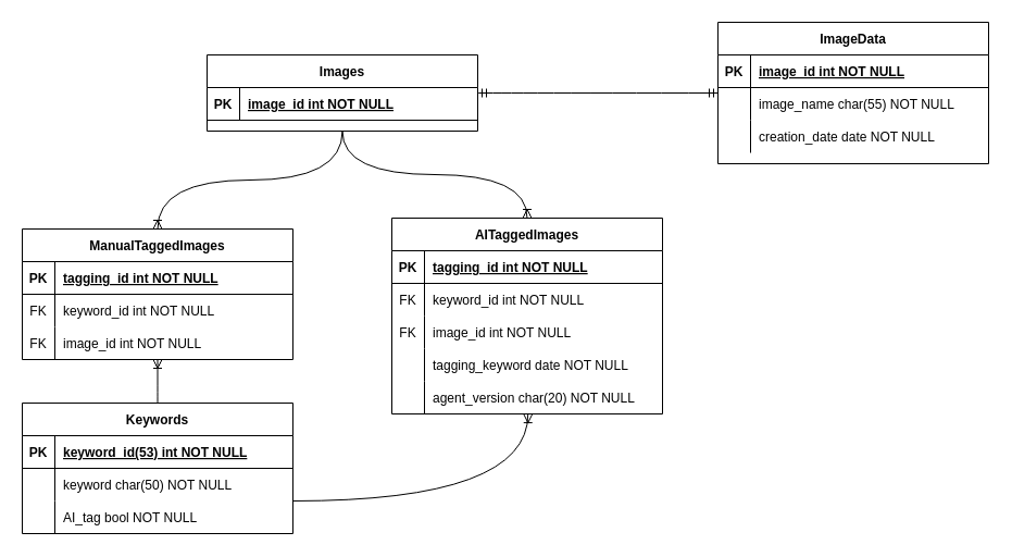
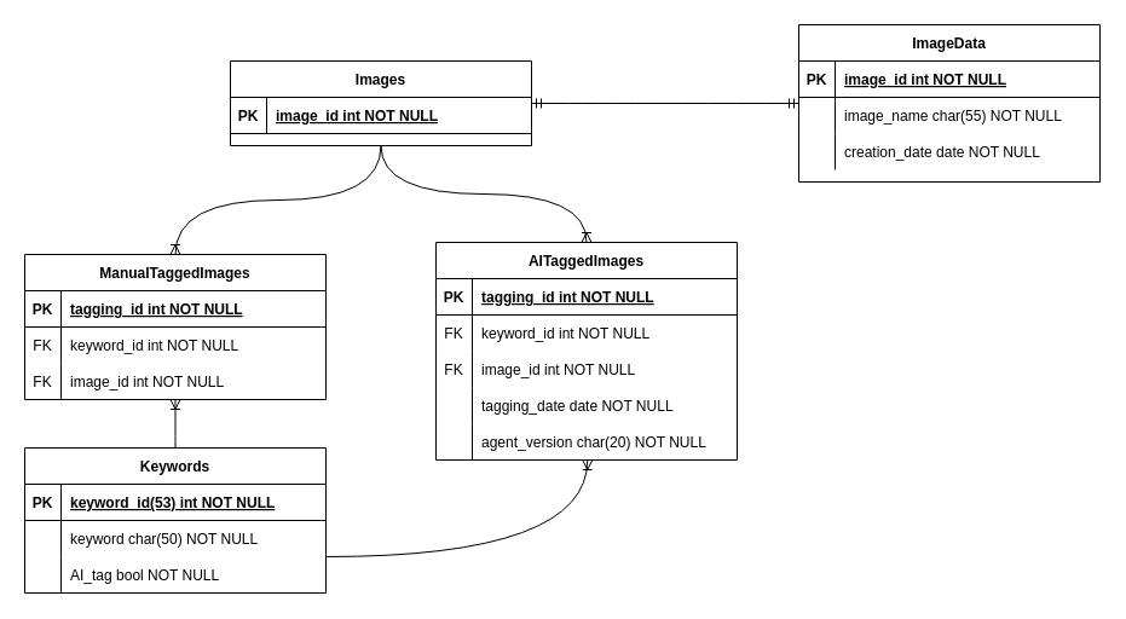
  <mxCell id="0" />
  <mxCell id="1" parent="0" />
  <mxCell id="2" value="Images" style="shape=table;startSize=30;container=1;collapsible=1;childLayout=tableLayout;fixedRows=1;rowLines=0;fontStyle=1;align=center;resizeLast=1;" parent="1" vertex="1"><mxGeometry x="190" y="50" width="249" height="70" as="geometry" /></mxCell>
  <mxCell id="3" value="" style="shape=partialRectangle;collapsible=0;dropTarget=0;pointerEvents=0;fillColor=none;points=[[0,0.5],[1,0.5]];portConstraint=eastwest;top=0;left=0;right=0;bottom=1;" parent="2" vertex="1"><mxGeometry y="30" width="249" height="30" as="geometry" /></mxCell>
  <mxCell id="4" value="PK" style="shape=partialRectangle;overflow=hidden;connectable=0;fillColor=none;top=0;left=0;bottom=0;right=0;fontStyle=1;" parent="3" vertex="1"><mxGeometry width="30" height="30" as="geometry"><mxRectangle width="30" height="30" as="alternateBounds" /></mxGeometry></mxCell>
  <mxCell id="5" value="image_id int NOT NULL " style="shape=partialRectangle;overflow=hidden;connectable=0;fillColor=none;top=0;left=0;bottom=0;right=0;align=left;spacingLeft=6;fontStyle=5;" parent="3" vertex="1"><mxGeometry x="30" width="219" height="30" as="geometry"><mxRectangle width="219" height="30" as="alternateBounds" /></mxGeometry></mxCell>
  <mxCell id="6" value="Keywords" style="shape=table;startSize=30;container=1;collapsible=1;childLayout=tableLayout;fixedRows=1;rowLines=0;fontStyle=1;align=center;resizeLast=1;" parent="1" vertex="1"><mxGeometry x="20" y="370" width="249" height="120" as="geometry" /></mxCell>
  <mxCell id="7" value="" style="shape=partialRectangle;collapsible=0;dropTarget=0;pointerEvents=0;fillColor=none;points=[[0,0.5],[1,0.5]];portConstraint=eastwest;top=0;left=0;right=0;bottom=1;" parent="6" vertex="1"><mxGeometry y="30" width="249" height="30" as="geometry" /></mxCell>
  <mxCell id="8" value="PK" style="shape=partialRectangle;overflow=hidden;connectable=0;fillColor=none;top=0;left=0;bottom=0;right=0;fontStyle=1;" parent="7" vertex="1"><mxGeometry width="30" height="30" as="geometry"><mxRectangle width="30" height="30" as="alternateBounds" /></mxGeometry></mxCell>
  <mxCell id="9" value="keyword  id(53) int NOT NULL" style="shape=partialRectangle;overflow=hidden;connectable=0;fillColor=none;top=0;left=0;bottom=0;right=0;align=left;spacingLeft=6;fontStyle=5;" parent="7" vertex="1"><mxGeometry x="30" width="219" height="30" as="geometry"><mxRectangle width="219" height="30" as="alternateBounds" /></mxGeometry></mxCell>
  <mxCell id="10" value="" style="shape=partialRectangle;collapsible=0;dropTarget=0;pointerEvents=0;fillColor=none;points=[[0,0.5],[1,0.5]];portConstraint=eastwest;top=0;left=0;right=0;bottom=0;" parent="6" vertex="1"><mxGeometry y="60" width="249" height="30" as="geometry" /></mxCell>
  <mxCell id="11" value="" style="shape=partialRectangle;overflow=hidden;connectable=0;fillColor=none;top=0;left=0;bottom=0;right=0;" parent="10" vertex="1"><mxGeometry width="30" height="30" as="geometry"><mxRectangle width="30" height="30" as="alternateBounds" /></mxGeometry></mxCell>
  <mxCell id="12" value="keyword char(50) NOT NULL" style="shape=partialRectangle;overflow=hidden;connectable=0;fillColor=none;top=0;left=0;bottom=0;right=0;align=left;spacingLeft=6;" parent="10" vertex="1"><mxGeometry x="30" width="219" height="30" as="geometry"><mxRectangle width="219" height="30" as="alternateBounds" /></mxGeometry></mxCell>
  <mxCell id="13" value="" style="shape=partialRectangle;collapsible=0;dropTarget=0;pointerEvents=0;fillColor=none;points=[[0,0.5],[1,0.5]];portConstraint=eastwest;top=0;left=0;right=0;bottom=0;" parent="6" vertex="1"><mxGeometry y="90" width="249" height="30" as="geometry" /></mxCell>
  <mxCell id="14" value="" style="shape=partialRectangle;overflow=hidden;connectable=0;fillColor=none;top=0;left=0;bottom=0;right=0;" parent="13" vertex="1"><mxGeometry width="30" height="30" as="geometry"><mxRectangle width="30" height="30" as="alternateBounds" /></mxGeometry></mxCell>
  <mxCell id="15" value="AI_tag bool NOT NULL" style="shape=partialRectangle;overflow=hidden;connectable=0;fillColor=none;top=0;left=0;bottom=0;right=0;align=left;spacingLeft=6;" parent="13" vertex="1"><mxGeometry x="30" width="219" height="30" as="geometry"><mxRectangle width="219" height="30" as="alternateBounds" /></mxGeometry></mxCell>
  <mxCell id="16" value="ManualTaggedImages" style="shape=table;startSize=30;container=1;collapsible=1;childLayout=tableLayout;fixedRows=1;rowLines=0;fontStyle=1;align=center;resizeLast=1;" parent="1" vertex="1"><mxGeometry x="20" y="210" width="249" height="120" as="geometry" /></mxCell>
  <mxCell id="17" value="" style="shape=partialRectangle;collapsible=0;dropTarget=0;pointerEvents=0;fillColor=none;points=[[0,0.5],[1,0.5]];portConstraint=eastwest;top=0;left=0;right=0;bottom=1;" parent="16" vertex="1"><mxGeometry y="30" width="249" height="30" as="geometry" /></mxCell>
  <mxCell id="18" value="PK" style="shape=partialRectangle;overflow=hidden;connectable=0;fillColor=none;top=0;left=0;bottom=0;right=0;fontStyle=1;" parent="17" vertex="1"><mxGeometry width="30" height="30" as="geometry"><mxRectangle width="30" height="30" as="alternateBounds" /></mxGeometry></mxCell>
  <mxCell id="19" value="tagging_id int NOT NULL" style="shape=partialRectangle;overflow=hidden;connectable=0;fillColor=none;top=0;left=0;bottom=0;right=0;align=left;spacingLeft=6;fontStyle=5;" parent="17" vertex="1"><mxGeometry x="30" width="219" height="30" as="geometry"><mxRectangle width="219" height="30" as="alternateBounds" /></mxGeometry></mxCell>
  <mxCell id="20" value="" style="shape=partialRectangle;collapsible=0;dropTarget=0;pointerEvents=0;fillColor=none;points=[[0,0.5],[1,0.5]];portConstraint=eastwest;top=0;left=0;right=0;bottom=0;" parent="16" vertex="1"><mxGeometry y="60" width="249" height="30" as="geometry" /></mxCell>
  <mxCell id="21" value="FK" style="shape=partialRectangle;overflow=hidden;connectable=0;fillColor=none;top=0;left=0;bottom=0;right=0;" parent="20" vertex="1"><mxGeometry width="30" height="30" as="geometry"><mxRectangle width="30" height="30" as="alternateBounds" /></mxGeometry></mxCell>
  <mxCell id="22" value="keyword_id int NOT NULL" style="shape=partialRectangle;overflow=hidden;connectable=0;fillColor=none;top=0;left=0;bottom=0;right=0;align=left;spacingLeft=6;" parent="20" vertex="1"><mxGeometry x="30" width="219" height="30" as="geometry"><mxRectangle width="219" height="30" as="alternateBounds" /></mxGeometry></mxCell>
  <mxCell id="23" value="" style="shape=partialRectangle;collapsible=0;dropTarget=0;pointerEvents=0;fillColor=none;points=[[0,0.5],[1,0.5]];portConstraint=eastwest;top=0;left=0;right=0;bottom=0;" parent="16" vertex="1"><mxGeometry y="90" width="249" height="30" as="geometry" /></mxCell>
  <mxCell id="24" value="FK" style="shape=partialRectangle;overflow=hidden;connectable=0;fillColor=none;top=0;left=0;bottom=0;right=0;" parent="23" vertex="1"><mxGeometry width="30" height="30" as="geometry"><mxRectangle width="30" height="30" as="alternateBounds" /></mxGeometry></mxCell>
  <mxCell id="25" value="image_id int NOT NULL" style="shape=partialRectangle;overflow=hidden;connectable=0;fillColor=none;top=0;left=0;bottom=0;right=0;align=left;spacingLeft=6;" parent="23" vertex="1"><mxGeometry x="30" width="219" height="30" as="geometry"><mxRectangle width="219" height="30" as="alternateBounds" /></mxGeometry></mxCell>
  <mxCell id="26" value="" style="edgeStyle=orthogonalEdgeStyle;fontSize=12;html=1;endArrow=ERoneToMany;rounded=0;curved=1;" parent="1" source="2" target="16" edge="1"><mxGeometry width="100" height="100" relative="1" as="geometry"><mxPoint x="280" y="130" as="sourcePoint" /><mxPoint x="380" y="30" as="targetPoint" /></mxGeometry></mxCell>
  <mxCell id="27" value="ImageData" style="shape=table;startSize=30;container=1;collapsible=1;childLayout=tableLayout;fixedRows=1;rowLines=0;fontStyle=1;align=center;resizeLast=1;" parent="1" vertex="1"><mxGeometry x="660" y="20" width="249" height="130" as="geometry" /></mxCell>
  <mxCell id="28" value="" style="shape=partialRectangle;collapsible=0;dropTarget=0;pointerEvents=0;fillColor=none;points=[[0,0.5],[1,0.5]];portConstraint=eastwest;top=0;left=0;right=0;bottom=1;" parent="27" vertex="1"><mxGeometry y="30" width="249" height="30" as="geometry" /></mxCell>
  <mxCell id="29" value="PK" style="shape=partialRectangle;overflow=hidden;connectable=0;fillColor=none;top=0;left=0;bottom=0;right=0;fontStyle=1;" parent="28" vertex="1"><mxGeometry width="30" height="30" as="geometry"><mxRectangle width="30" height="30" as="alternateBounds" /></mxGeometry></mxCell>
  <mxCell id="30" value="image_id int NOT NULL " style="shape=partialRectangle;overflow=hidden;connectable=0;fillColor=none;top=0;left=0;bottom=0;right=0;align=left;spacingLeft=6;fontStyle=5;" parent="28" vertex="1"><mxGeometry x="30" width="219" height="30" as="geometry"><mxRectangle width="219" height="30" as="alternateBounds" /></mxGeometry></mxCell>
  <mxCell id="31" value="" style="shape=partialRectangle;collapsible=0;dropTarget=0;pointerEvents=0;fillColor=none;points=[[0,0.5],[1,0.5]];portConstraint=eastwest;top=0;left=0;right=0;bottom=0;" parent="27" vertex="1"><mxGeometry y="60" width="249" height="30" as="geometry" /></mxCell>
  <mxCell id="32" value="" style="shape=partialRectangle;overflow=hidden;connectable=0;fillColor=none;top=0;left=0;bottom=0;right=0;" parent="31" vertex="1"><mxGeometry width="30" height="30" as="geometry"><mxRectangle width="30" height="30" as="alternateBounds" /></mxGeometry></mxCell>
  <mxCell id="33" value="image_name char(55) NOT NULL" style="shape=partialRectangle;overflow=hidden;connectable=0;fillColor=none;top=0;left=0;bottom=0;right=0;align=left;spacingLeft=6;" parent="31" vertex="1"><mxGeometry x="30" width="219" height="30" as="geometry"><mxRectangle width="219" height="30" as="alternateBounds" /></mxGeometry></mxCell>
  <mxCell id="34" value="" style="shape=partialRectangle;collapsible=0;dropTarget=0;pointerEvents=0;fillColor=none;points=[[0,0.5],[1,0.5]];portConstraint=eastwest;top=0;left=0;right=0;bottom=0;" parent="27" vertex="1"><mxGeometry y="90" width="249" height="30" as="geometry" /></mxCell>
  <mxCell id="35" value="" style="shape=partialRectangle;overflow=hidden;connectable=0;fillColor=none;top=0;left=0;bottom=0;right=0;" parent="34" vertex="1"><mxGeometry width="30" height="30" as="geometry"><mxRectangle width="30" height="30" as="alternateBounds" /></mxGeometry></mxCell>
  <mxCell id="36" value="creation_date date NOT NULL" style="shape=partialRectangle;overflow=hidden;connectable=0;fillColor=none;top=0;left=0;bottom=0;right=0;align=left;spacingLeft=6;" parent="34" vertex="1"><mxGeometry x="30" width="219" height="30" as="geometry"><mxRectangle width="219" height="30" as="alternateBounds" /></mxGeometry></mxCell>
  <mxCell id="37" value="" style="edgeStyle=orthogonalEdgeStyle;fontSize=12;html=1;endArrow=ERmandOne;startArrow=ERmandOne;rounded=0;curved=1;" parent="1" source="2" target="27" edge="1"><mxGeometry width="100" height="100" relative="1" as="geometry"><mxPoint x="660" y="440" as="sourcePoint" /><mxPoint x="760" y="340" as="targetPoint" /></mxGeometry></mxCell>
  <mxCell id="38" value="AITaggedImages" style="shape=table;startSize=30;container=1;collapsible=1;childLayout=tableLayout;fixedRows=1;rowLines=0;fontStyle=1;align=center;resizeLast=1;" parent="1" vertex="1"><mxGeometry x="360" y="200" width="249" height="180" as="geometry" /></mxCell>
  <mxCell id="39" value="" style="shape=partialRectangle;collapsible=0;dropTarget=0;pointerEvents=0;fillColor=none;points=[[0,0.5],[1,0.5]];portConstraint=eastwest;top=0;left=0;right=0;bottom=1;" parent="38" vertex="1"><mxGeometry y="30" width="249" height="30" as="geometry" /></mxCell>
  <mxCell id="40" value="PK" style="shape=partialRectangle;overflow=hidden;connectable=0;fillColor=none;top=0;left=0;bottom=0;right=0;fontStyle=1;" parent="39" vertex="1"><mxGeometry width="30" height="30" as="geometry"><mxRectangle width="30" height="30" as="alternateBounds" /></mxGeometry></mxCell>
  <mxCell id="41" value="tagging_id int NOT NULL" style="shape=partialRectangle;overflow=hidden;connectable=0;fillColor=none;top=0;left=0;bottom=0;right=0;align=left;spacingLeft=6;fontStyle=5;" parent="39" vertex="1"><mxGeometry x="30" width="219" height="30" as="geometry"><mxRectangle width="219" height="30" as="alternateBounds" /></mxGeometry></mxCell>
  <mxCell id="42" value="" style="shape=partialRectangle;collapsible=0;dropTarget=0;pointerEvents=0;fillColor=none;points=[[0,0.5],[1,0.5]];portConstraint=eastwest;top=0;left=0;right=0;bottom=0;" parent="38" vertex="1"><mxGeometry y="60" width="249" height="30" as="geometry" /></mxCell>
  <mxCell id="43" value="FK" style="shape=partialRectangle;overflow=hidden;connectable=0;fillColor=none;top=0;left=0;bottom=0;right=0;" parent="42" vertex="1"><mxGeometry width="30" height="30" as="geometry"><mxRectangle width="30" height="30" as="alternateBounds" /></mxGeometry></mxCell>
  <mxCell id="44" value="keyword_id int NOT NULL" style="shape=partialRectangle;overflow=hidden;connectable=0;fillColor=none;top=0;left=0;bottom=0;right=0;align=left;spacingLeft=6;" parent="42" vertex="1"><mxGeometry x="30" width="219" height="30" as="geometry"><mxRectangle width="219" height="30" as="alternateBounds" /></mxGeometry></mxCell>
  <mxCell id="45" value="" style="shape=partialRectangle;collapsible=0;dropTarget=0;pointerEvents=0;fillColor=none;points=[[0,0.5],[1,0.5]];portConstraint=eastwest;top=0;left=0;right=0;bottom=0;" parent="38" vertex="1"><mxGeometry y="90" width="249" height="30" as="geometry" /></mxCell>
  <mxCell id="46" value="FK" style="shape=partialRectangle;overflow=hidden;connectable=0;fillColor=none;top=0;left=0;bottom=0;right=0;" parent="45" vertex="1"><mxGeometry width="30" height="30" as="geometry"><mxRectangle width="30" height="30" as="alternateBounds" /></mxGeometry></mxCell>
  <mxCell id="47" value="image_id int NOT NULL" style="shape=partialRectangle;overflow=hidden;connectable=0;fillColor=none;top=0;left=0;bottom=0;right=0;align=left;spacingLeft=6;" parent="45" vertex="1"><mxGeometry x="30" width="219" height="30" as="geometry"><mxRectangle width="219" height="30" as="alternateBounds" /></mxGeometry></mxCell>
  <mxCell id="48" value="" style="shape=partialRectangle;collapsible=0;dropTarget=0;pointerEvents=0;fillColor=none;points=[[0,0.5],[1,0.5]];portConstraint=eastwest;top=0;left=0;right=0;bottom=0;" parent="38" vertex="1"><mxGeometry y="120" width="249" height="30" as="geometry" /></mxCell>
  <mxCell id="49" value="" style="shape=partialRectangle;overflow=hidden;connectable=0;fillColor=none;top=0;left=0;bottom=0;right=0;" parent="48" vertex="1"><mxGeometry width="30" height="30" as="geometry"><mxRectangle width="30" height="30" as="alternateBounds" /></mxGeometry></mxCell>
- <mxCell id="50" value="tagging_keyword date NOT NULL" style="shape=partialRectangle;overflow=hidden;connectable=0;fillColor=none;top=0;left=0;bottom=0;right=0;align=left;spacingLeft=6;" parent="48" vertex="1"><mxGeometry x="30" width="219" height="30" as="geometry"><mxRectangle width="219" height="30" as="alternateBounds" /></mxGeometry></mxCell>
+ <mxCell id="50" value="tagging_date date NOT NULL" style="shape=partialRectangle;overflow=hidden;connectable=0;fillColor=none;top=0;left=0;bottom=0;right=0;align=left;spacingLeft=6;" parent="48" vertex="1"><mxGeometry x="30" width="219" height="30" as="geometry"><mxRectangle width="219" height="30" as="alternateBounds" /></mxGeometry></mxCell>
  <mxCell id="51" value="" style="shape=partialRectangle;collapsible=0;dropTarget=0;pointerEvents=0;fillColor=none;points=[[0,0.5],[1,0.5]];portConstraint=eastwest;top=0;left=0;right=0;bottom=0;" parent="38" vertex="1"><mxGeometry y="150" width="249" height="30" as="geometry" /></mxCell>
  <mxCell id="52" value="" style="shape=partialRectangle;overflow=hidden;connectable=0;fillColor=none;top=0;left=0;bottom=0;right=0;" parent="51" vertex="1"><mxGeometry width="30" height="30" as="geometry"><mxRectangle width="30" height="30" as="alternateBounds" /></mxGeometry></mxCell>
  <mxCell id="53" value="agent_version char(20) NOT NULL" style="shape=partialRectangle;overflow=hidden;connectable=0;fillColor=none;top=0;left=0;bottom=0;right=0;align=left;spacingLeft=6;" parent="51" vertex="1"><mxGeometry x="30" width="219" height="30" as="geometry"><mxRectangle width="219" height="30" as="alternateBounds" /></mxGeometry></mxCell>
  <mxCell id="54" value="" style="edgeStyle=orthogonalEdgeStyle;fontSize=12;html=1;endArrow=ERoneToMany;rounded=0;curved=1;exitX=0.5;exitY=0;exitDx=0;exitDy=0;" edge="1" parent="1" source="6" target="16"><mxGeometry width="100" height="100" relative="1" as="geometry"><mxPoint x="50" y="360" as="sourcePoint" /><mxPoint x="150" y="260" as="targetPoint" /></mxGeometry></mxCell>
  <mxCell id="55" value="" style="edgeStyle=orthogonalEdgeStyle;fontSize=12;html=1;endArrow=ERoneToMany;rounded=0;curved=1;entryX=0.5;entryY=0;entryDx=0;entryDy=0;exitX=0.5;exitY=1;exitDx=0;exitDy=0;" edge="1" parent="1" source="2" target="38"><mxGeometry width="100" height="100" relative="1" as="geometry"><mxPoint x="330" y="85" as="sourcePoint" /><mxPoint x="155" y="220" as="targetPoint" /></mxGeometry></mxCell>
  <mxCell id="56" value="" style="edgeStyle=orthogonalEdgeStyle;fontSize=12;html=1;endArrow=ERoneToMany;rounded=0;curved=1;entryX=0.503;entryY=1.003;entryDx=0;entryDy=0;exitX=1;exitY=0.75;exitDx=0;exitDy=0;entryPerimeter=0;" edge="1" parent="1" source="6" target="51"><mxGeometry width="100" height="100" relative="1" as="geometry"><mxPoint x="440" y="440" as="sourcePoint" /><mxPoint x="440" y="540" as="targetPoint" /></mxGeometry></mxCell>
